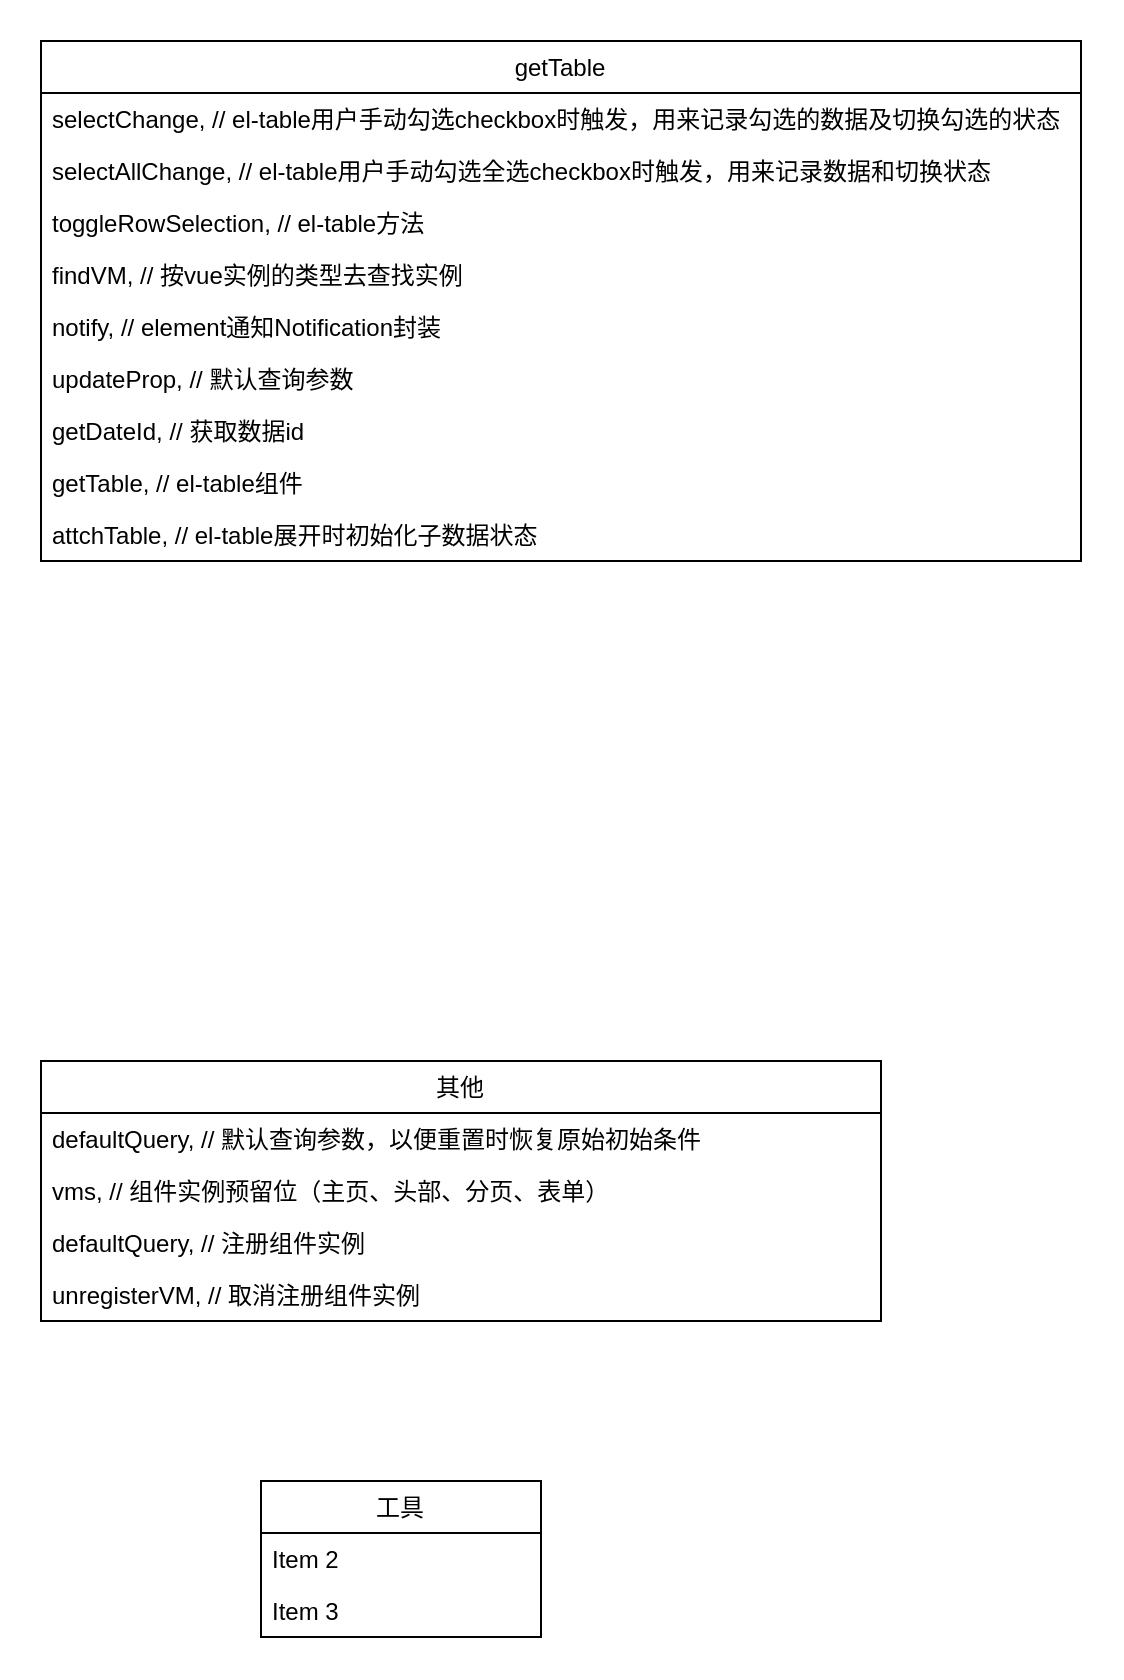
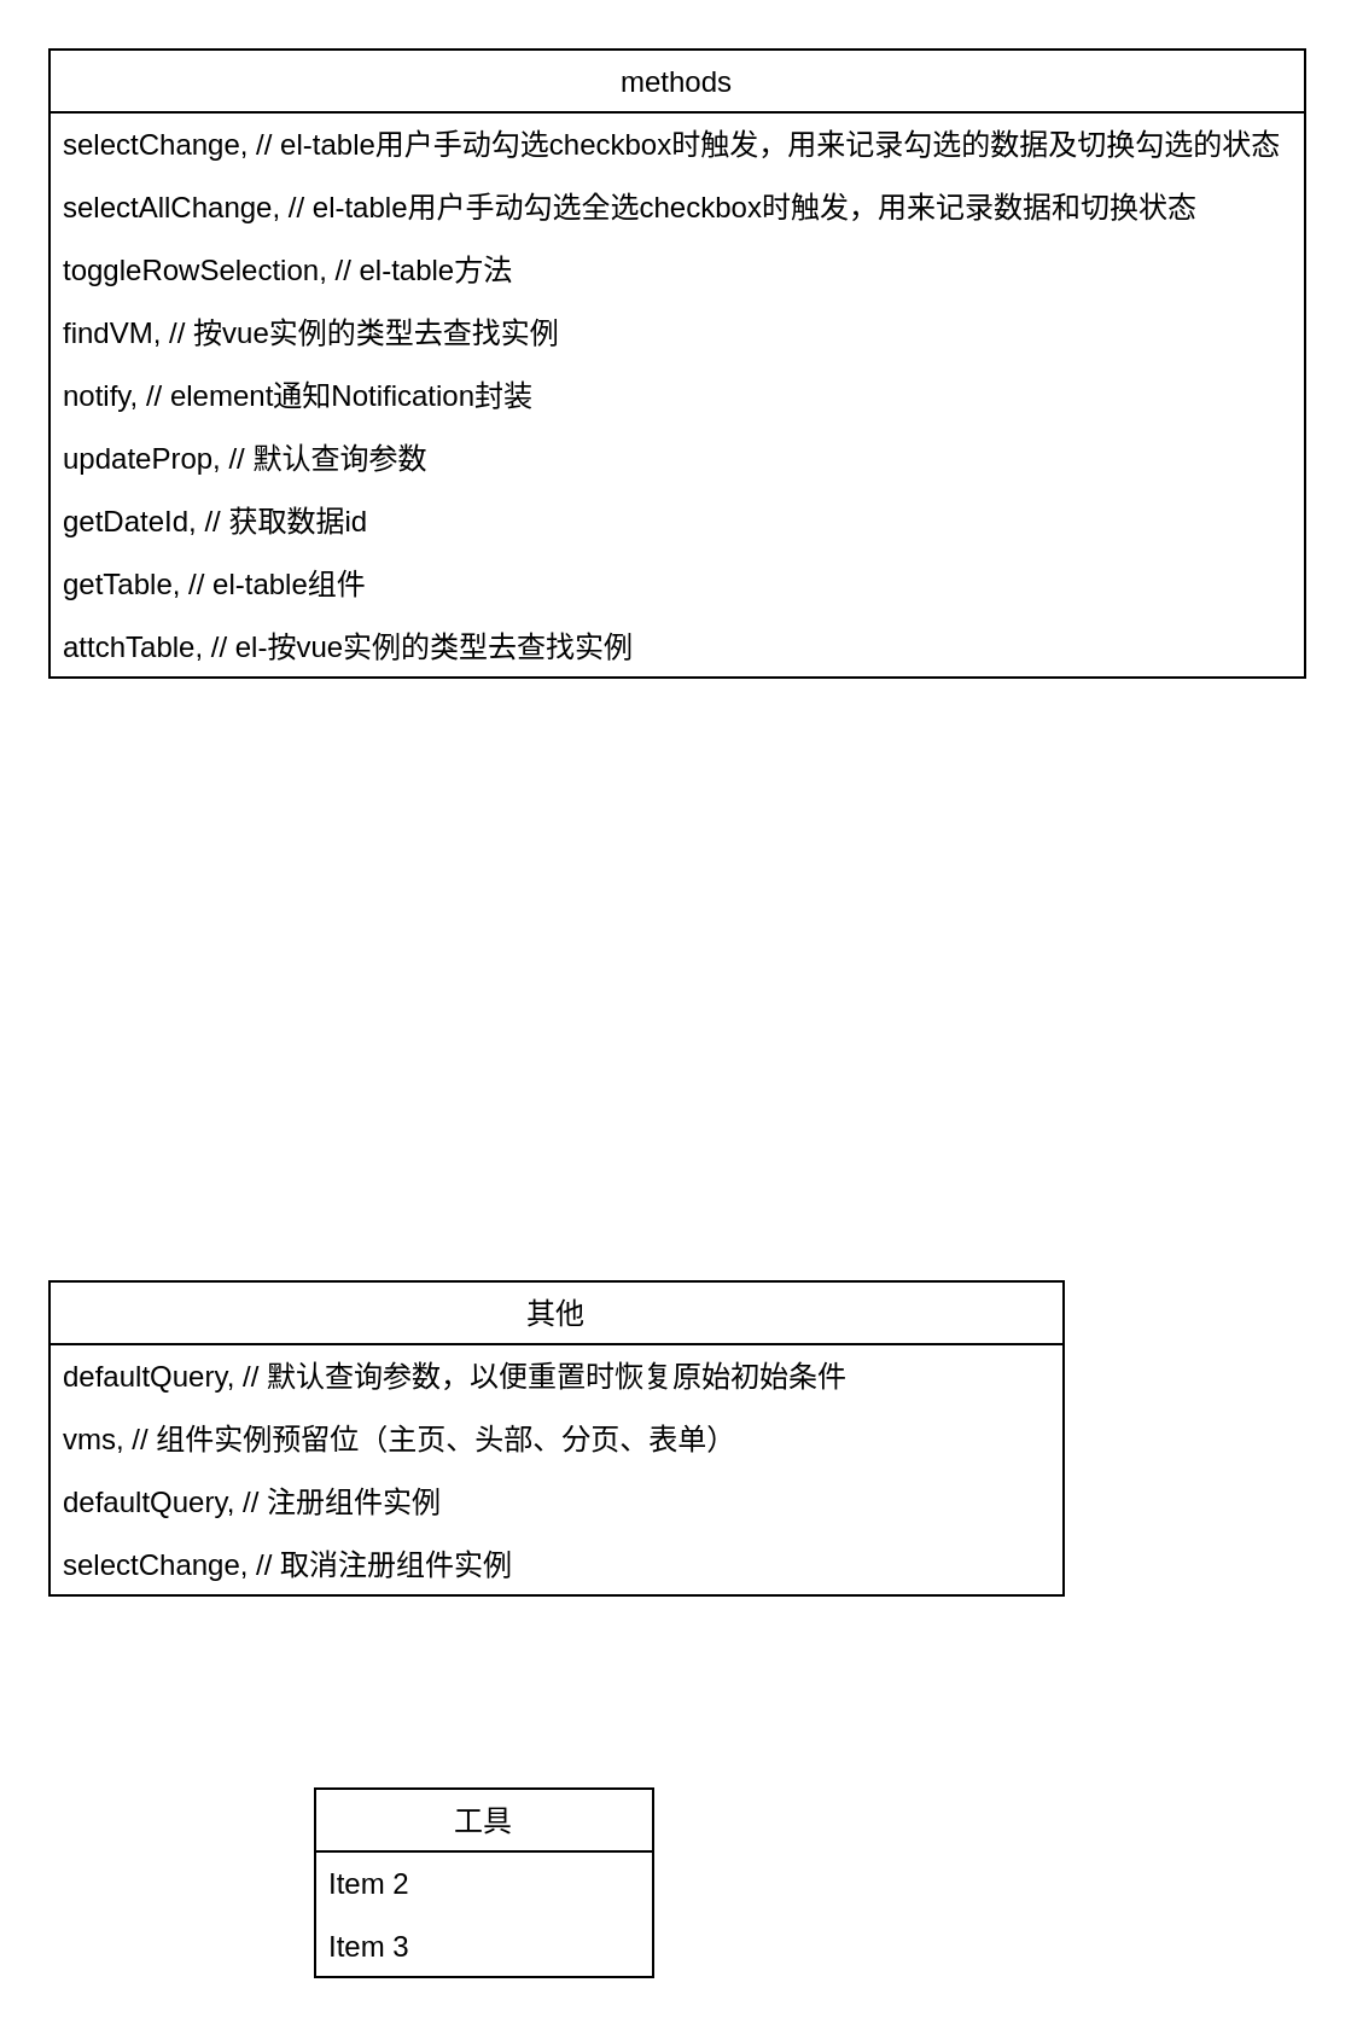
  <mxCell id="0" />
  <mxCell id="1" parent="0" />
- <mxCell id="2" value="getTable" style="swimlane;fontStyle=0;childLayout=stackLayout;horizontal=1;startSize=26;fillColor=none;horizontalStack=0;resizeParent=1;resizeParentMax=0;resizeLast=0;collapsible=1;marginBottom=0;" vertex="1" parent="1"><mxGeometry x="20" y="20" width="520" height="260" as="geometry" /></mxCell>
+ <mxCell id="2" value="methods" style="swimlane;fontStyle=0;childLayout=stackLayout;horizontal=1;startSize=26;fillColor=none;horizontalStack=0;resizeParent=1;resizeParentMax=0;resizeLast=0;collapsible=1;marginBottom=0;" vertex="1" parent="1"><mxGeometry x="20" y="20" width="520" height="260" as="geometry" /></mxCell>
  <mxCell id="3" value="selectChange, // el-table用户手动勾选checkbox时触发，用来记录勾选的数据及切换勾选的状态" style="text;strokeColor=none;fillColor=none;align=left;verticalAlign=top;spacingLeft=4;spacingRight=4;overflow=hidden;rotatable=0;points=[[0,0.5],[1,0.5]];portConstraint=eastwest;" vertex="1" parent="2"><mxGeometry y="26" width="520" height="26" as="geometry" /></mxCell>
  <mxCell id="4" value="selectAllChange, // el-table用户手动勾选全选checkbox时触发，用来记录数据和切换状态" style="text;strokeColor=none;fillColor=none;align=left;verticalAlign=top;spacingLeft=4;spacingRight=4;overflow=hidden;rotatable=0;points=[[0,0.5],[1,0.5]];portConstraint=eastwest;" vertex="1" parent="2"><mxGeometry y="52" width="520" height="26" as="geometry" /></mxCell>
  <mxCell id="5" value="toggleRowSelection, // el-table方法" style="text;strokeColor=none;fillColor=none;align=left;verticalAlign=top;spacingLeft=4;spacingRight=4;overflow=hidden;rotatable=0;points=[[0,0.5],[1,0.5]];portConstraint=eastwest;" vertex="1" parent="2"><mxGeometry y="78" width="520" height="26" as="geometry" /></mxCell>
  <mxCell id="6" value="findVM, // 按vue实例的类型去查找实例" style="text;strokeColor=none;fillColor=none;align=left;verticalAlign=top;spacingLeft=4;spacingRight=4;overflow=hidden;rotatable=0;points=[[0,0.5],[1,0.5]];portConstraint=eastwest;" vertex="1" parent="2"><mxGeometry y="104" width="520" height="26" as="geometry" /></mxCell>
  <mxCell id="7" value="notify, // element通知Notification封装" style="text;strokeColor=none;fillColor=none;align=left;verticalAlign=top;spacingLeft=4;spacingRight=4;overflow=hidden;rotatable=0;points=[[0,0.5],[1,0.5]];portConstraint=eastwest;" vertex="1" parent="2"><mxGeometry y="130" width="520" height="26" as="geometry" /></mxCell>
  <mxCell id="8" value="updateProp, // 默认查询参数" style="text;strokeColor=none;fillColor=none;align=left;verticalAlign=top;spacingLeft=4;spacingRight=4;overflow=hidden;rotatable=0;points=[[0,0.5],[1,0.5]];portConstraint=eastwest;" vertex="1" parent="2"><mxGeometry y="156" width="520" height="26" as="geometry" /></mxCell>
  <mxCell id="9" value="getDateId, // 获取数据id" style="text;strokeColor=none;fillColor=none;align=left;verticalAlign=top;spacingLeft=4;spacingRight=4;overflow=hidden;rotatable=0;points=[[0,0.5],[1,0.5]];portConstraint=eastwest;" vertex="1" parent="2"><mxGeometry y="182" width="520" height="26" as="geometry" /></mxCell>
  <mxCell id="10" value="getTable, // el-table组件" style="text;strokeColor=none;fillColor=none;align=left;verticalAlign=top;spacingLeft=4;spacingRight=4;overflow=hidden;rotatable=0;points=[[0,0.5],[1,0.5]];portConstraint=eastwest;" vertex="1" parent="2"><mxGeometry y="208" width="520" height="26" as="geometry" /></mxCell>
- <mxCell id="11" value="attchTable, // el-table展开时初始化子数据状态" style="text;strokeColor=none;fillColor=none;align=left;verticalAlign=top;spacingLeft=4;spacingRight=4;overflow=hidden;rotatable=0;points=[[0,0.5],[1,0.5]];portConstraint=eastwest;" vertex="1" parent="2"><mxGeometry y="234" width="520" height="26" as="geometry" /></mxCell>
+ <mxCell id="11" value="attchTable, // el-按vue实例的类型去查找实例" style="text;strokeColor=none;fillColor=none;align=left;verticalAlign=top;spacingLeft=4;spacingRight=4;overflow=hidden;rotatable=0;points=[[0,0.5],[1,0.5]];portConstraint=eastwest;" vertex="1" parent="2"><mxGeometry y="234" width="520" height="26" as="geometry" /></mxCell>
  <mxCell id="12" value="其他" style="swimlane;fontStyle=0;childLayout=stackLayout;horizontal=1;startSize=26;fillColor=none;horizontalStack=0;resizeParent=1;resizeParentMax=0;resizeLast=0;collapsible=1;marginBottom=0;" vertex="1" parent="1"><mxGeometry x="20" y="530" width="420" height="130" as="geometry" /></mxCell>
  <mxCell id="13" value="defaultQuery, // 默认查询参数，以便重置时恢复原始初始条件" style="text;strokeColor=none;fillColor=none;align=left;verticalAlign=top;spacingLeft=4;spacingRight=4;overflow=hidden;rotatable=0;points=[[0,0.5],[1,0.5]];portConstraint=eastwest;" vertex="1" parent="12"><mxGeometry y="26" width="420" height="26" as="geometry" /></mxCell>
  <mxCell id="14" value="vms, // 组件实例预留位（主页、头部、分页、表单）" style="text;strokeColor=none;fillColor=none;align=left;verticalAlign=top;spacingLeft=4;spacingRight=4;overflow=hidden;rotatable=0;points=[[0,0.5],[1,0.5]];portConstraint=eastwest;" vertex="1" parent="12"><mxGeometry y="52" width="420" height="26" as="geometry" /></mxCell>
  <mxCell id="15" value="defaultQuery, // 注册组件实例" style="text;strokeColor=none;fillColor=none;align=left;verticalAlign=top;spacingLeft=4;spacingRight=4;overflow=hidden;rotatable=0;points=[[0,0.5],[1,0.5]];portConstraint=eastwest;" vertex="1" parent="12"><mxGeometry y="78" width="420" height="26" as="geometry" /></mxCell>
- <mxCell id="16" value="unregisterVM, // 取消注册组件实例" style="text;strokeColor=none;fillColor=none;align=left;verticalAlign=top;spacingLeft=4;spacingRight=4;overflow=hidden;rotatable=0;points=[[0,0.5],[1,0.5]];portConstraint=eastwest;" vertex="1" parent="12"><mxGeometry y="104" width="420" height="26" as="geometry" /></mxCell>
+ <mxCell id="16" value="selectChange, // 取消注册组件实例" style="text;strokeColor=none;fillColor=none;align=left;verticalAlign=top;spacingLeft=4;spacingRight=4;overflow=hidden;rotatable=0;points=[[0,0.5],[1,0.5]];portConstraint=eastwest;" vertex="1" parent="12"><mxGeometry y="104" width="420" height="26" as="geometry" /></mxCell>
  <mxCell id="17" value="工具" style="swimlane;fontStyle=0;childLayout=stackLayout;horizontal=1;startSize=26;fillColor=none;horizontalStack=0;resizeParent=1;resizeParentMax=0;resizeLast=0;collapsible=1;marginBottom=0;" vertex="1" parent="1"><mxGeometry x="130" y="740" width="140" height="78" as="geometry" /></mxCell>
  <mxCell id="18" value="Item 2" style="text;strokeColor=none;fillColor=none;align=left;verticalAlign=top;spacingLeft=4;spacingRight=4;overflow=hidden;rotatable=0;points=[[0,0.5],[1,0.5]];portConstraint=eastwest;" vertex="1" parent="17"><mxGeometry y="26" width="140" height="26" as="geometry" /></mxCell>
  <mxCell id="19" value="Item 3" style="text;strokeColor=none;fillColor=none;align=left;verticalAlign=top;spacingLeft=4;spacingRight=4;overflow=hidden;rotatable=0;points=[[0,0.5],[1,0.5]];portConstraint=eastwest;" vertex="1" parent="17"><mxGeometry y="52" width="140" height="26" as="geometry" /></mxCell>
